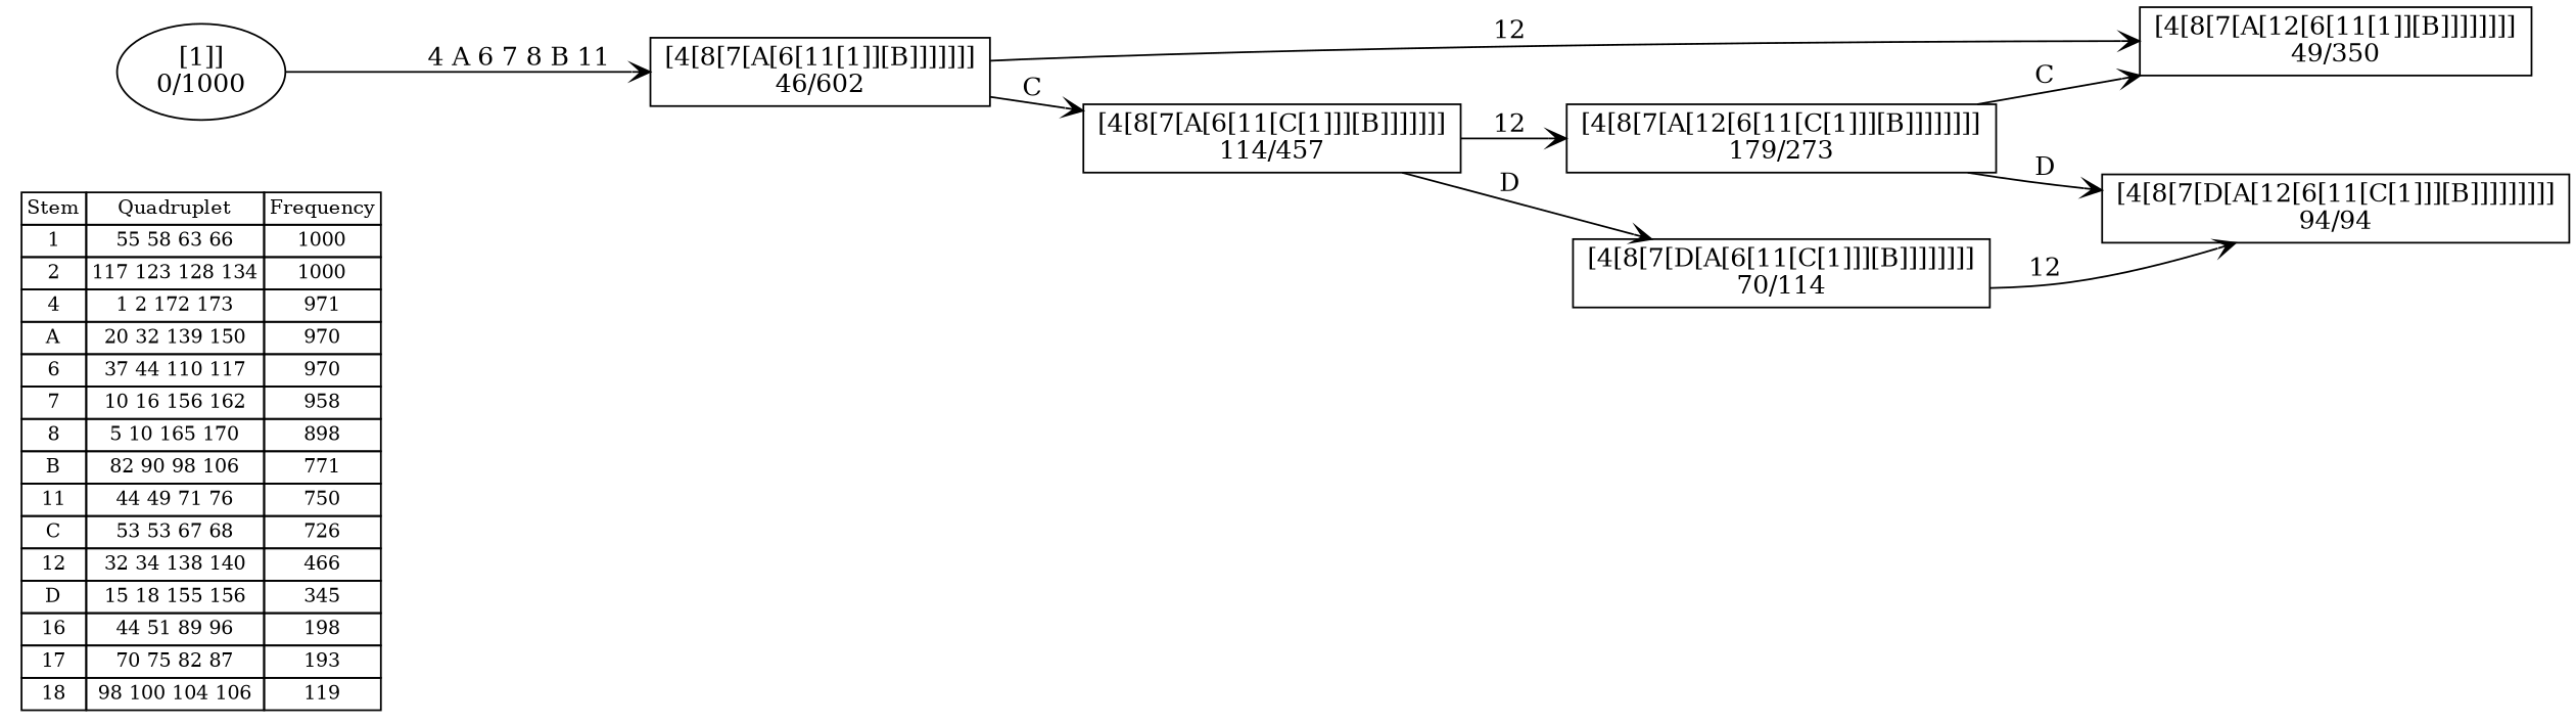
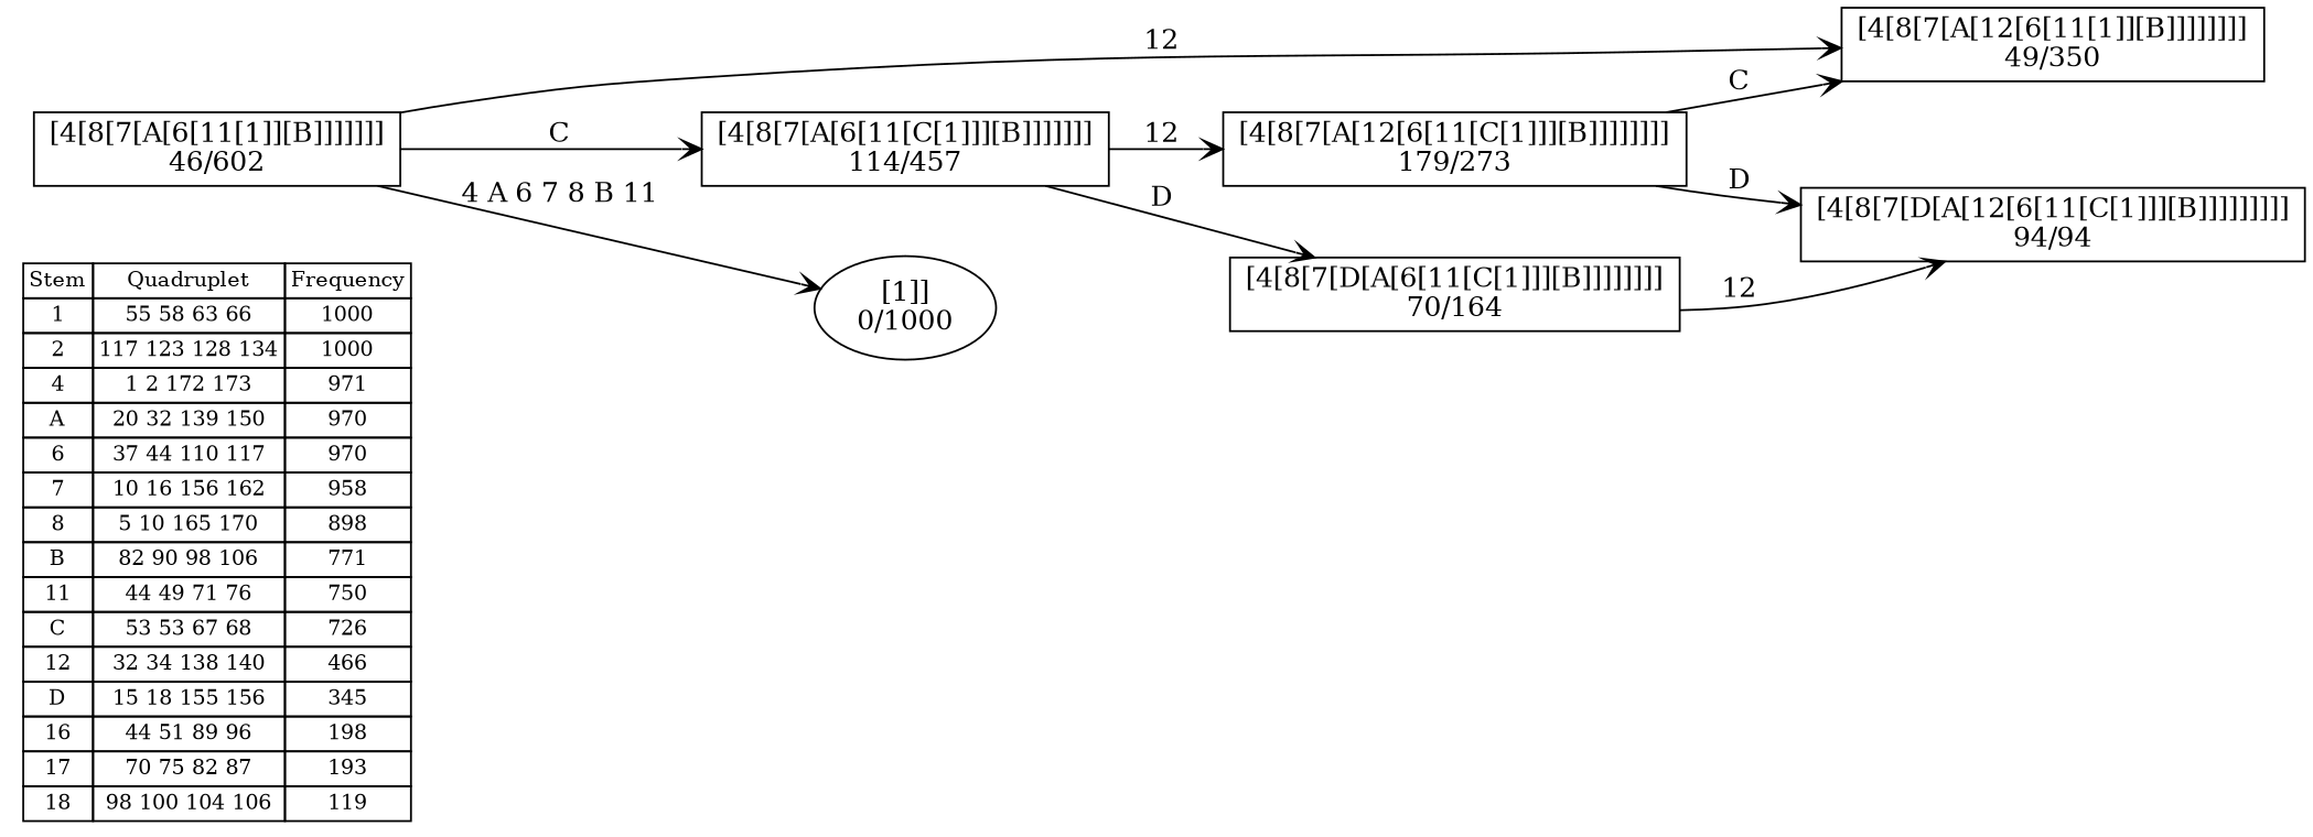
  digraph {
    nodesep=0.5
    rankdir=LR
    node [shape=box]
    edge [arrowhead=vee]
    n1 [fontsize=11 label=< <table border="0" cellborder="1" cellspacing="0"><tr><td>Stem</td><td>Quadruplet</td><td>Frequency</td></tr> <tr><td>1</td><td>55 58 63 66</td><td>1000</td></tr> <tr><td>2</td><td>117 123 128 134</td><td>1000</td></tr> <tr><td>4</td><td>1 2 172 173</td><td>971</td></tr> <tr><td>A</td><td>20 32 139 150</td><td>970</td></tr> <tr><td>6</td><td>37 44 110 117</td><td>970</td></tr> <tr><td>7</td><td>10 16 156 162</td><td>958</td></tr> <tr><td>8</td><td>5 10 165 170</td><td>898</td></tr> <tr><td>B</td><td>82 90 98 106</td><td>771</td></tr> <tr><td>11</td><td>44 49 71 76</td><td>750</td></tr> <tr><td>C</td><td>53 53 67 68</td><td>726</td></tr> <tr><td>12</td><td>32 34 138 140</td><td>466</td></tr> <tr><td>D</td><td>15 18 155 156</td><td>345</td></tr> <tr><td>16</td><td>44 51 89 96</td><td>198</td></tr> <tr><td>17</td><td>70 75 82 87</td><td>193</td></tr> <tr><td>18</td><td>98 100 104 106</td><td>119</td></tr> </table>> shape=plaintext]
    n2 [label="[4[8[7[A[12[6[11[C[1]]][B]]]]]]]]\n179/273"]
    n3 [label="[4[8[7[D[A[12[6[11[C[1]]][B]]]]]]]]]\n94/94"]
    n4 [label="[4[8[7[A[12[6[11[1]][B]]]]]]]]\n49/350"]
    n5 [label="[4[8[7[A[6[11[C[1]]][B]]]]]]]\n114/457"]
-   n6 [label="[4[8[7[D[A[6[11[C[1]]][B]]]]]]]]\n70/114"]
+   n6 [label="[4[8[7[D[A[6[11[C[1]]][B]]]]]]]]\n70/164"]
    n7 [label="[4[8[7[A[6[11[1]][B]]]]]]]\n46/602"]
    n8 [label="[1]]\n0/1000" shape=""]
    n2 -> n3 [label="D "]
    n2 -> n4 [label="C "]
    n5 -> n2 [label="12 "]
    n5 -> n6 [label="D "]
    n6 -> n3 [label="12 "]
    n7 -> n4 [label="12 "]
    n7 -> n5 [label="C "]
-   n8 -> n7 [label="4 A 6 7 8 B 11 "]
+   n7 -> n8 [label="4 A 6 7 8 B 11 "]
  }
